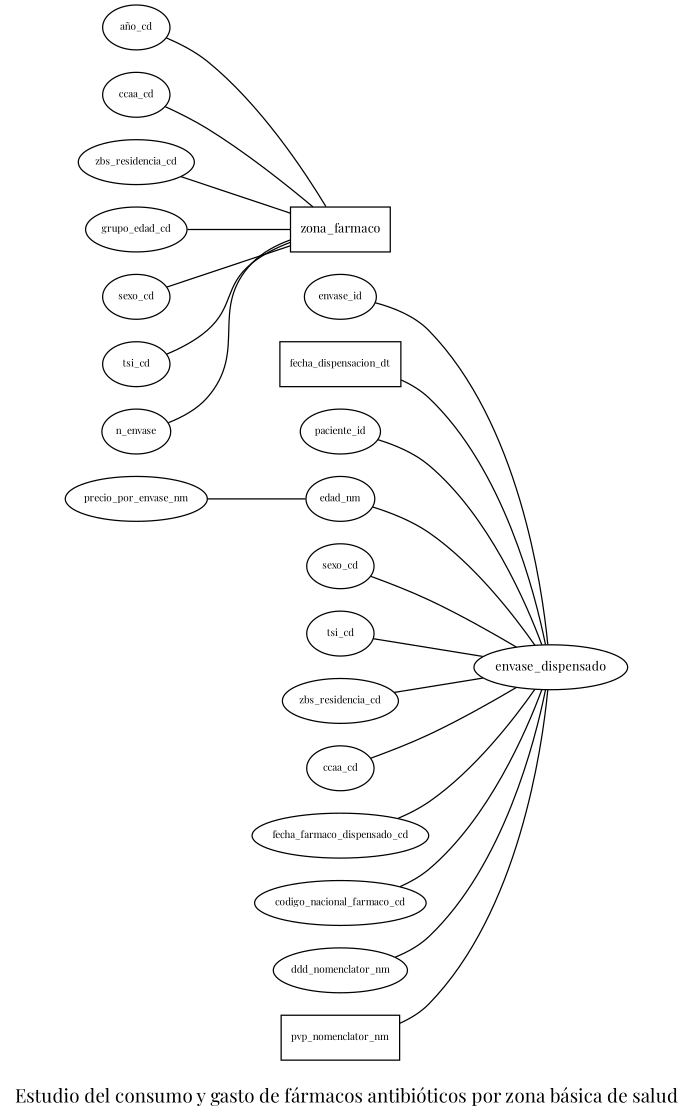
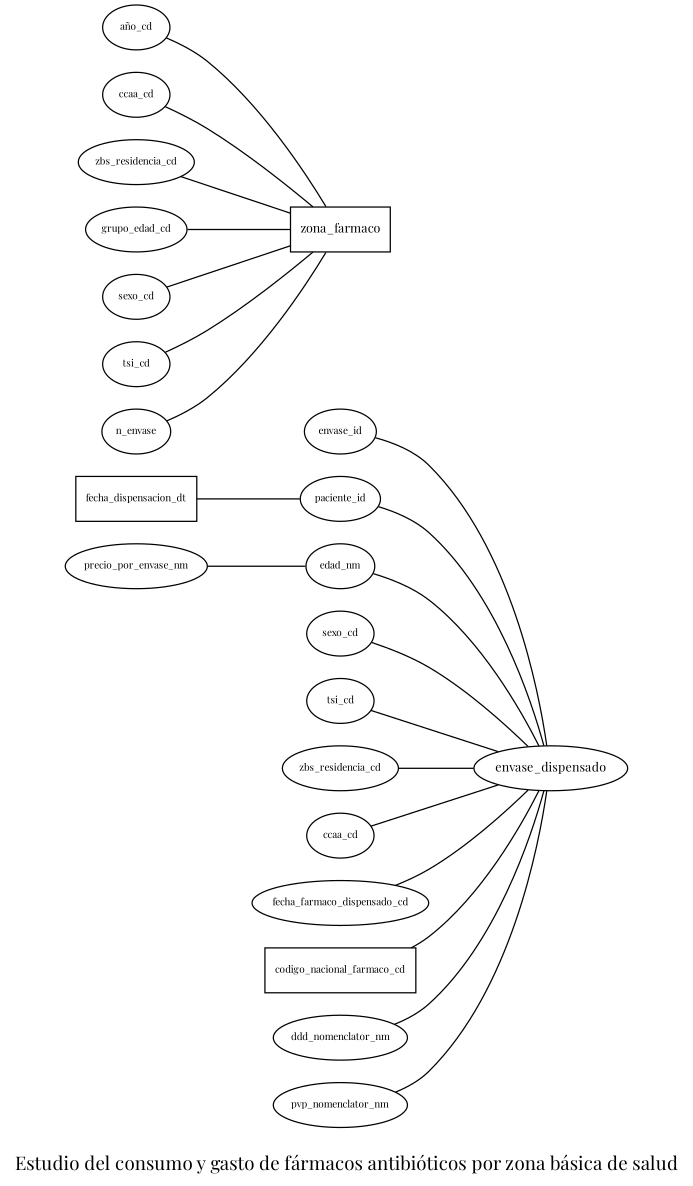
  graph {
    fontname="Playfair Display"
    fontsize=15
    label="\nEstudio del consumo y gasto de fármacos antibióticos por zona básica de salud"
    rankdir=LR
    node [fontname="Playfair Display" fontsize="8pt" shape=ellipse]
    edge [fontname="Playfair Display"]
    envase_dispensado [fontsize="10pt"]
    n2 [label=envase_id]
    n3 [label=fecha_dispensacion_dt shape=box]
    n4 [label=paciente_id]
    n5 [label=edad_nm]
    n6 [label=sexo_cd]
    n7 [label=tsi_cd]
    n8 [label=zbs_residencia_cd]
    n9 [label=ccaa_cd]
    n10 [label=fecha_farmaco_dispensado_cd]
-   n11 [label=codigo_nacional_farmaco_cd]
+   n11 [label=codigo_nacional_farmaco_cd shape=box]
    n12 [label=ddd_nomenclator_nm]
-   n13 [label=pvp_nomenclator_nm shape=box]
+   n13 [label=pvp_nomenclator_nm]
    n14 [label=precio_por_envase_nm]
    n15 [fontsize="10pt" label=zona_farmaco shape=box]
    n16 [label="año_cd"]
    n17 [label=ccaa_cd]
    n18 [label=zbs_residencia_cd]
    n19 [label=grupo_edad_cd]
    n20 [label=sexo_cd]
    n21 [label=tsi_cd]
    n22 [label=n_envase]
    n2 -- envase_dispensado
-   n3 -- envase_dispensado
+   n3 -- n4
    n4 -- envase_dispensado
    n5 -- envase_dispensado
    n6 -- envase_dispensado
    n7 -- envase_dispensado
    n8 -- envase_dispensado
    n9 -- envase_dispensado
    n10 -- envase_dispensado
    n11 -- envase_dispensado
    n12 -- envase_dispensado
    n13 -- envase_dispensado
    n14 -- n5
    n16 -- n15
    n17 -- n15
    n18 -- n15
    n19 -- n15
    n20 -- n15
    n21 -- n15
    n22 -- n15
  }
